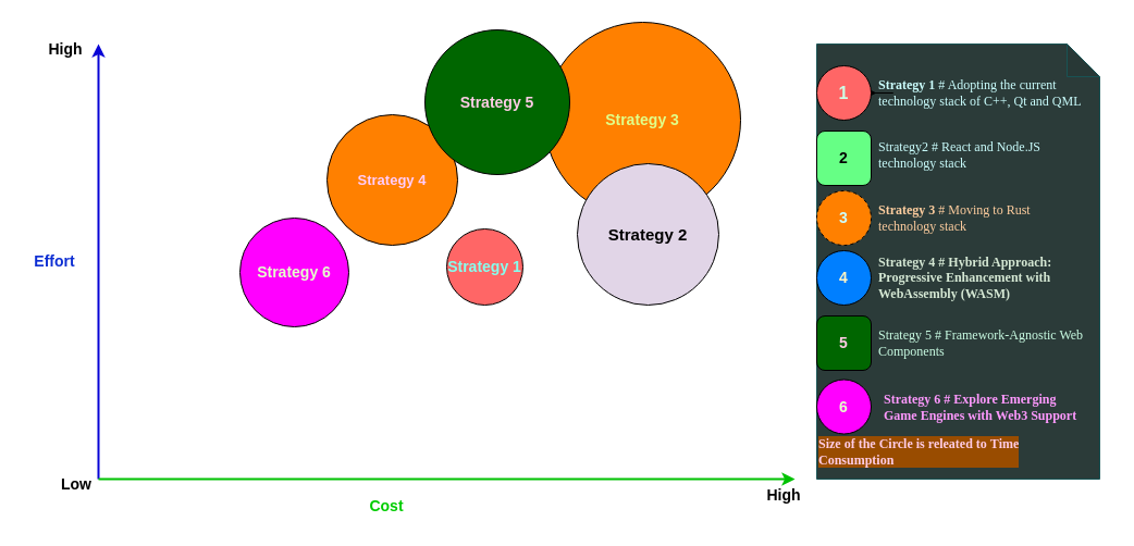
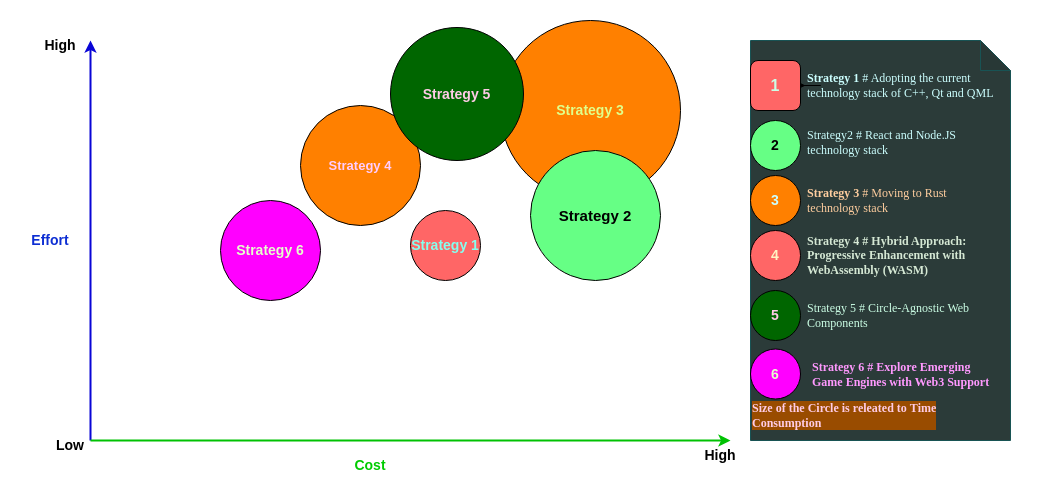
  <mxCell id="0" />
  <mxCell id="1" parent="0" />
  <mxCell id="2" value="Strategy 3" style="ellipse;whiteSpace=wrap;html=1;aspect=fixed;fillColor=#FF8000;fontColor=#E0FF8A;fontStyle=1;fontSize=14;" parent="1" vertex="1"><mxGeometry x="500" y="20" width="180" height="180" as="geometry" /></mxCell>
  <mxCell id="3" value="" style="endArrow=classic;html=1;rounded=0;strokeWidth=2;strokeColor=#0905d6;" parent="1" edge="1"><mxGeometry width="50" height="50" relative="1" as="geometry"><mxPoint x="90" y="440" as="sourcePoint" /><mxPoint x="90" y="40" as="targetPoint" /></mxGeometry></mxCell>
  <mxCell id="4" value="" style="endArrow=classic;html=1;rounded=0;strokeWidth=2;strokeColor=#00c203;" parent="1" edge="1"><mxGeometry width="50" height="50" relative="1" as="geometry"><mxPoint x="90" y="440" as="sourcePoint" /><mxPoint x="730" y="440" as="targetPoint" /></mxGeometry></mxCell>
- <mxCell id="5" value="Cost" style="text;html=1;align=center;verticalAlign=middle;whiteSpace=wrap;rounded=0;fontSize=14;fontStyle=1;fontColor=#00CC00;" parent="1" vertex="1"><mxGeometry x="325" y="450" width="60" height="30" as="geometry" /></mxCell>
+ <mxCell id="5" value="Cost" style="text;html=1;align=center;verticalAlign=middle;whiteSpace=wrap;rounded=0;fontSize=14;fontStyle=1;fontColor=#00CC00;" parent="1" vertex="1"><mxGeometry x="340" y="450" width="60" height="30" as="geometry" /></mxCell>
  <mxCell id="6" value="Effort" style="text;html=1;align=center;verticalAlign=middle;whiteSpace=wrap;rounded=0;fontSize=14;fontStyle=1;fontColor=#0D2ED3;textDirection=ltr;" parent="1" vertex="1"><mxGeometry x="20" y="190" width="60" height="100" as="geometry" /></mxCell>
  <mxCell id="7" value="" style="shape=note;whiteSpace=wrap;html=1;backgroundOutline=1;darkOpacity=0.05;strokeColor=#185354;fillColor=#2B3B39;gradientColor=none;" parent="1" vertex="1"><mxGeometry x="750" y="40" width="260" height="400" as="geometry" /></mxCell>
  <mxCell id="8" value="Low" style="text;html=1;align=center;verticalAlign=middle;whiteSpace=wrap;rounded=0;fontStyle=1;fontSize=14;" parent="1" vertex="1"><mxGeometry x="40" y="430" width="60" height="30" as="geometry" /></mxCell>
  <mxCell id="9" value="High" style="text;html=1;align=center;verticalAlign=middle;whiteSpace=wrap;rounded=0;fontStyle=1;fontSize=14;" parent="1" vertex="1"><mxGeometry x="30" y="30" width="60" height="30" as="geometry" /></mxCell>
  <mxCell id="10" value="High" style="text;html=1;align=center;verticalAlign=middle;whiteSpace=wrap;rounded=0;fontStyle=1;fontSize=14;" parent="1" vertex="1"><mxGeometry x="690" y="440" width="60" height="30" as="geometry" /></mxCell>
  <mxCell id="11" value="" style="edgeStyle=orthogonalEdgeStyle;rounded=0;orthogonalLoop=1;jettySize=auto;html=1;" parent="1" source="12" target="18" edge="1"><mxGeometry relative="1" as="geometry" /></mxCell>
- <mxCell id="12" value="1" style="ellipse;whiteSpace=wrap;html=1;aspect=fixed;fillColor=#FF6666;fontStyle=1;fontSize=16;fontColor=#CCFFE6;" parent="1" vertex="1"><mxGeometry x="750" y="60" width="50" height="50" as="geometry" /></mxCell>
- <mxCell id="13" value="2" style="whiteSpace=wrap;html=1;aspect=fixed;fillColor=#66ff85;fontStyle=1;fontSize=14;rounded=1;" parent="1" vertex="1"><mxGeometry x="750" y="120" width="50" height="50" as="geometry" /></mxCell>
- <mxCell id="14" value="3" style="ellipse;whiteSpace=wrap;html=1;aspect=fixed;fillColor=#FF8000;fontStyle=1;fontSize=14;fontColor=#CCFFFF;dashed=1;" parent="1" vertex="1"><mxGeometry x="750" y="175" width="50" height="50" as="geometry" /></mxCell>
- <mxCell id="15" value="4" style="ellipse;whiteSpace=wrap;html=1;aspect=fixed;fillColor=#007FFF;fontSize=14;fontStyle=1;fontColor=#FFF4C3;" parent="1" vertex="1"><mxGeometry x="750" y="230" width="50" height="50" as="geometry" /></mxCell>
- <mxCell id="16" value="5" style="whiteSpace=wrap;html=1;aspect=fixed;fillColor=#006600;fontStyle=1;fontSize=14;fontColor=#FFCCE6;rounded=1;" parent="1" vertex="1"><mxGeometry x="750" y="290" width="50" height="50" as="geometry" /></mxCell>
+ <mxCell id="12" value="1" style="whiteSpace=wrap;html=1;aspect=fixed;fillColor=#FF6666;fontStyle=1;fontSize=16;fontColor=#CCFFE6;rounded=1;" parent="1" vertex="1"><mxGeometry x="750" y="60" width="50" height="50" as="geometry" /></mxCell>
+ <mxCell id="13" value="2" style="ellipse;whiteSpace=wrap;html=1;aspect=fixed;fillColor=#66ff85;fontStyle=1;fontSize=14;" parent="1" vertex="1"><mxGeometry x="750" y="120" width="50" height="50" as="geometry" /></mxCell>
+ <mxCell id="14" value="3" style="ellipse;whiteSpace=wrap;html=1;aspect=fixed;fillColor=#FF8000;fontStyle=1;fontSize=14;fontColor=#CCFFFF;" parent="1" vertex="1"><mxGeometry x="750" y="175" width="50" height="50" as="geometry" /></mxCell>
+ <mxCell id="15" value="4" style="ellipse;whiteSpace=wrap;html=1;aspect=fixed;fillColor=#ff6666;fontSize=14;fontStyle=1;fontColor=#FFF4C3;" parent="1" vertex="1"><mxGeometry x="750" y="230" width="50" height="50" as="geometry" /></mxCell>
+ <mxCell id="16" value="5" style="ellipse;whiteSpace=wrap;html=1;aspect=fixed;fillColor=#006600;fontStyle=1;fontSize=14;fontColor=#FFCCE6;" parent="1" vertex="1"><mxGeometry x="750" y="290" width="50" height="50" as="geometry" /></mxCell>
  <mxCell id="17" value="6" style="ellipse;whiteSpace=wrap;html=1;aspect=fixed;fillColor=#FF00FF;fontColor=#E6FFCC;fontStyle=1;fontSize=14;" parent="1" vertex="1"><mxGeometry x="750" y="348.5" width="50" height="50" as="geometry" /></mxCell>
  <mxCell id="18" value="&lt;b style=&quot;font-size: 12px;&quot;&gt;&lt;span style=&quot;font-size: 12px;&quot; lang=&quot;EN-GB&quot;&gt;Strategy 1&lt;/span&gt;&lt;/b&gt;&lt;span style=&quot;font-size: 12px; line-height: 107%;&quot; lang=&quot;EN-GB&quot;&gt; # Adopting the current technology stack of C++, Qt and QML&lt;/span&gt;" style="text;html=1;align=left;verticalAlign=middle;whiteSpace=wrap;rounded=0;fontColor=#CCFFFF;fontSize=12;fontFamily=Verdana;" parent="1" vertex="1"><mxGeometry x="805" y="70" width="195" height="30" as="geometry" /></mxCell>
  <mxCell id="19" value="Strategy 1" style="ellipse;whiteSpace=wrap;html=1;aspect=fixed;fillColor=#FF6666;fontStyle=1;fontSize=14;fontColor=#85FFEF;" parent="1" vertex="1"><mxGeometry x="410" y="210" width="70" height="70" as="geometry" /></mxCell>
  <mxCell id="20" value="&lt;font style=&quot;font-size: 12px;&quot;&gt;&lt;span style=&quot;font-size: 12px;&quot; lang=&quot;EN-GB&quot;&gt;Strategy2&lt;/span&gt;&lt;span style=&quot;line-height: 107%; font-size: 12px;&quot; lang=&quot;EN-GB&quot;&gt; # React and Node.JS&amp;nbsp;&lt;/span&gt;&lt;/font&gt;&lt;div style=&quot;font-size: 12px;&quot;&gt;&lt;span style=&quot;line-height: 107%; font-size: 12px;&quot; lang=&quot;EN-GB&quot;&gt;&lt;font style=&quot;font-size: 12px;&quot;&gt;technology stack&lt;/font&gt;&lt;/span&gt;&lt;/div&gt;" style="text;html=1;align=left;verticalAlign=middle;whiteSpace=wrap;rounded=0;fontColor=#CCFFFF;fontFamily=Verdana;fontSize=12;" parent="1" vertex="1"><mxGeometry x="805" y="127" width="195" height="30" as="geometry" /></mxCell>
- <mxCell id="21" value="Strategy 2" style="ellipse;whiteSpace=wrap;html=1;aspect=fixed;fillColor=#e1d5e7;fontStyle=1;fontSize=15;" parent="1" vertex="1"><mxGeometry x="530" y="150" width="130" height="130" as="geometry" /></mxCell>
+ <mxCell id="21" value="Strategy 2" style="ellipse;whiteSpace=wrap;html=1;aspect=fixed;fillColor=#66ff85;fontStyle=1;fontSize=15;" parent="1" vertex="1"><mxGeometry x="530" y="150" width="130" height="130" as="geometry" /></mxCell>
  <mxCell id="22" value="&lt;font style=&quot;font-size: 12px;&quot;&gt;&lt;b style=&quot;font-size: 12px;&quot;&gt;&lt;span lang=&quot;EN-GB&quot; style=&quot;font-size: 12px;&quot;&gt;Strategy 3 &lt;/span&gt;&lt;/b&gt;&lt;span lang=&quot;EN-GB&quot; style=&quot;line-height: 107%; font-size: 12px;&quot;&gt;# Moving to Rust technology stack&lt;/span&gt;&lt;/font&gt;" style="text;html=1;align=left;verticalAlign=middle;whiteSpace=wrap;rounded=0;fontColor=#FFCE9F;fontSize=12;fontFamily=Verdana;" parent="1" vertex="1"><mxGeometry x="805" y="185" width="190" height="30" as="geometry" /></mxCell>
  <mxCell id="23" value="&lt;h3 style=&quot;font-size: 12px;&quot;&gt;&lt;b style=&quot;font-size: 12px;&quot;&gt;&lt;span style=&quot;font-size: 12px;&quot; lang=&quot;EN-GB&quot;&gt;Strategy 4&lt;/span&gt;&lt;/b&gt;&lt;span style=&quot;font-size: 12px;&quot; lang=&quot;EN-GB&quot;&gt; # Hybrid Approach: Progressive Enhancement with WebAssembly (WASM)&lt;/span&gt;&lt;/h3&gt;" style="text;html=1;align=left;verticalAlign=middle;whiteSpace=wrap;rounded=0;fontColor=#D5E8D4;fontSize=12;fontFamily=Verdana;" parent="1" vertex="1"><mxGeometry x="805" y="230" width="205" height="50" as="geometry" /></mxCell>
  <mxCell id="24" value="Strategy 4" style="ellipse;whiteSpace=wrap;html=1;aspect=fixed;fillColor=#ff8000;fontStyle=1;fontColor=#FFCCFF;fontSize=13;" parent="1" vertex="1"><mxGeometry x="300" y="105" width="120" height="120" as="geometry" /></mxCell>
- <mxCell id="25" value="&lt;h3 style=&quot;font-size: 12px;&quot;&gt;&lt;span style=&quot;font-weight: normal; font-size: 12px;&quot;&gt;&lt;span style=&quot;font-size: 12px;&quot;&gt;&lt;span style=&quot;font-size: 12px;&quot; lang=&quot;EN-GB&quot;&gt;Strategy 5&lt;/span&gt;&lt;/span&gt;&lt;span style=&quot;font-size: 12px;&quot; lang=&quot;EN-GB&quot;&gt; # Framework-Agnostic Web Components&lt;/span&gt;&lt;/span&gt;&lt;/h3&gt;" style="text;html=1;align=left;verticalAlign=middle;whiteSpace=wrap;rounded=0;fontColor=#CCFFE6;fontFamily=Verdana;fontSize=12;" parent="1" vertex="1"><mxGeometry x="805" y="300" width="200" height="30" as="geometry" /></mxCell>
+ <mxCell id="25" value="&lt;h3 style=&quot;font-size: 12px;&quot;&gt;&lt;span style=&quot;font-weight: normal; font-size: 12px;&quot;&gt;&lt;span style=&quot;font-size: 12px;&quot;&gt;&lt;span style=&quot;font-size: 12px;&quot; lang=&quot;EN-GB&quot;&gt;Strategy 5&lt;/span&gt;&lt;/span&gt;&lt;span style=&quot;font-size: 12px;&quot; lang=&quot;EN-GB&quot;&gt; # Circle-Agnostic Web Components&lt;/span&gt;&lt;/span&gt;&lt;/h3&gt;" style="text;html=1;align=left;verticalAlign=middle;whiteSpace=wrap;rounded=0;fontColor=#CCFFE6;fontFamily=Verdana;fontSize=12;" parent="1" vertex="1"><mxGeometry x="805" y="300" width="200" height="30" as="geometry" /></mxCell>
  <mxCell id="26" value="Strategy 5" style="ellipse;whiteSpace=wrap;html=1;aspect=fixed;fillColor=#006600;fontStyle=1;fontSize=14;fontColor=#FFCCE6;" parent="1" vertex="1"><mxGeometry x="390" y="27" width="133" height="133" as="geometry" /></mxCell>
  <mxCell id="27" value="&lt;h3 style=&quot;font-size: 12px;&quot;&gt;&lt;span style=&quot;font-size: 12px;&quot;&gt;&lt;span style=&quot;font-size: 12px;&quot;&gt;&lt;span lang=&quot;EN-GB&quot; style=&quot;font-size: 12px;&quot;&gt;Strategy 6&lt;/span&gt;&lt;/span&gt;&lt;span lang=&quot;EN-GB&quot; style=&quot;font-size: 12px;&quot;&gt; # Explore Emerging Game Engines with Web3 Support&lt;/span&gt;&lt;/span&gt;&lt;/h3&gt;" style="text;html=1;align=left;verticalAlign=middle;whiteSpace=wrap;rounded=0;fontColor=#FF99FF;fontSize=12;fontStyle=1;fontFamily=Verdana;" parent="1" vertex="1"><mxGeometry x="810" y="359" width="190" height="30" as="geometry" /></mxCell>
  <mxCell id="28" value="Strategy 6" style="ellipse;whiteSpace=wrap;html=1;aspect=fixed;fillColor=#FF00FF;fontColor=#E6FFCC;fontStyle=1;fontSize=14;" parent="1" vertex="1"><mxGeometry x="220" y="200" width="100" height="100" as="geometry" /></mxCell>
  <mxCell id="29" value="&lt;font style=&quot;font-size: 12px;&quot;&gt;&lt;span style=&quot;font-weight: 700; font-size: 12px;&quot;&gt;Size of the&amp;nbsp;&lt;/span&gt;&lt;span style=&quot;font-weight: 700; font-size: 12px;&quot;&gt;Circle is&amp;nbsp;&lt;/span&gt;&lt;span style=&quot;font-weight: 700; font-size: 12px;&quot;&gt;releated to&amp;nbsp;&lt;/span&gt;&lt;span style=&quot;font-weight: 700; font-size: 12px;&quot;&gt;Time&lt;/span&gt;&lt;/font&gt;&lt;div style=&quot;font-size: 12px;&quot;&gt;&lt;span style=&quot;font-weight: 700; font-size: 12px;&quot;&gt;&lt;font style=&quot;font-size: 12px;&quot;&gt;Consumption&lt;/font&gt;&lt;/span&gt;&lt;/div&gt;" style="text;html=1;align=left;verticalAlign=middle;whiteSpace=wrap;rounded=0;fontColor=#FFCCE6;labelBackgroundColor=#994C00;fontFamily=Verdana;fontSize=12;" parent="1" vertex="1"><mxGeometry x="750" y="390" width="270" height="50" as="geometry" /></mxCell>
